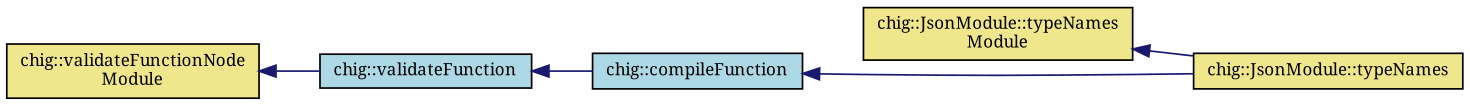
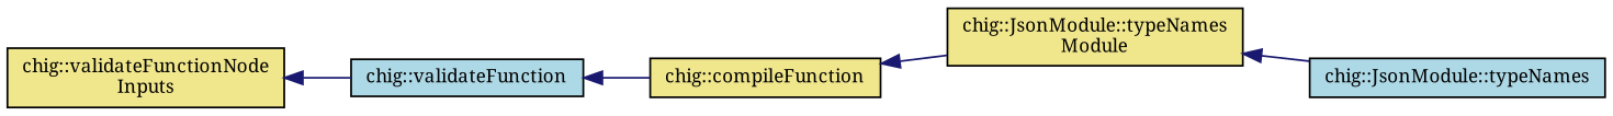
  digraph {
    fontname="Noto Serif"
    rankdir=LR
    node [color=black fillcolor=lightblue fontname="Noto Serif" fontsize=10 shape=record style=filled]
    edge [color=midnightblue dir=back fontname="Noto Serif" fontsize=10 labelfontname=Helvetica labelfontsize=10 style=solid]
-   n1 [fillcolor=khaki fontcolor=black height=0.2 label="chig::validateFunctionNode\lModule" width=0.4]
+   n1 [fillcolor=khaki fontcolor=black height=0.2 label="chig::validateFunctionNode\lInputs" width=0.4]
    n2 [height=0.2 label="chig::validateFunction" width=0.4]
-   n3 [height=0.2 label="chig::compileFunction" width=0.4]
+   n3 [fillcolor=khaki height=0.2 label="chig::compileFunction" width=0.4]
    n4 [fillcolor=khaki height=0.2 label="chig::JsonModule::typeNames\lModule" width=0.4]
-   n5 [fillcolor=khaki height=0.2 label="chig::JsonModule::typeNames" width=0.4]
+   n5 [height=0.2 label="chig::JsonModule::typeNames" width=0.4]
    n1 -> n2
    n2 -> n3
-   n3 -> n5
+   n3 -> n4
    n4 -> n5
  }
